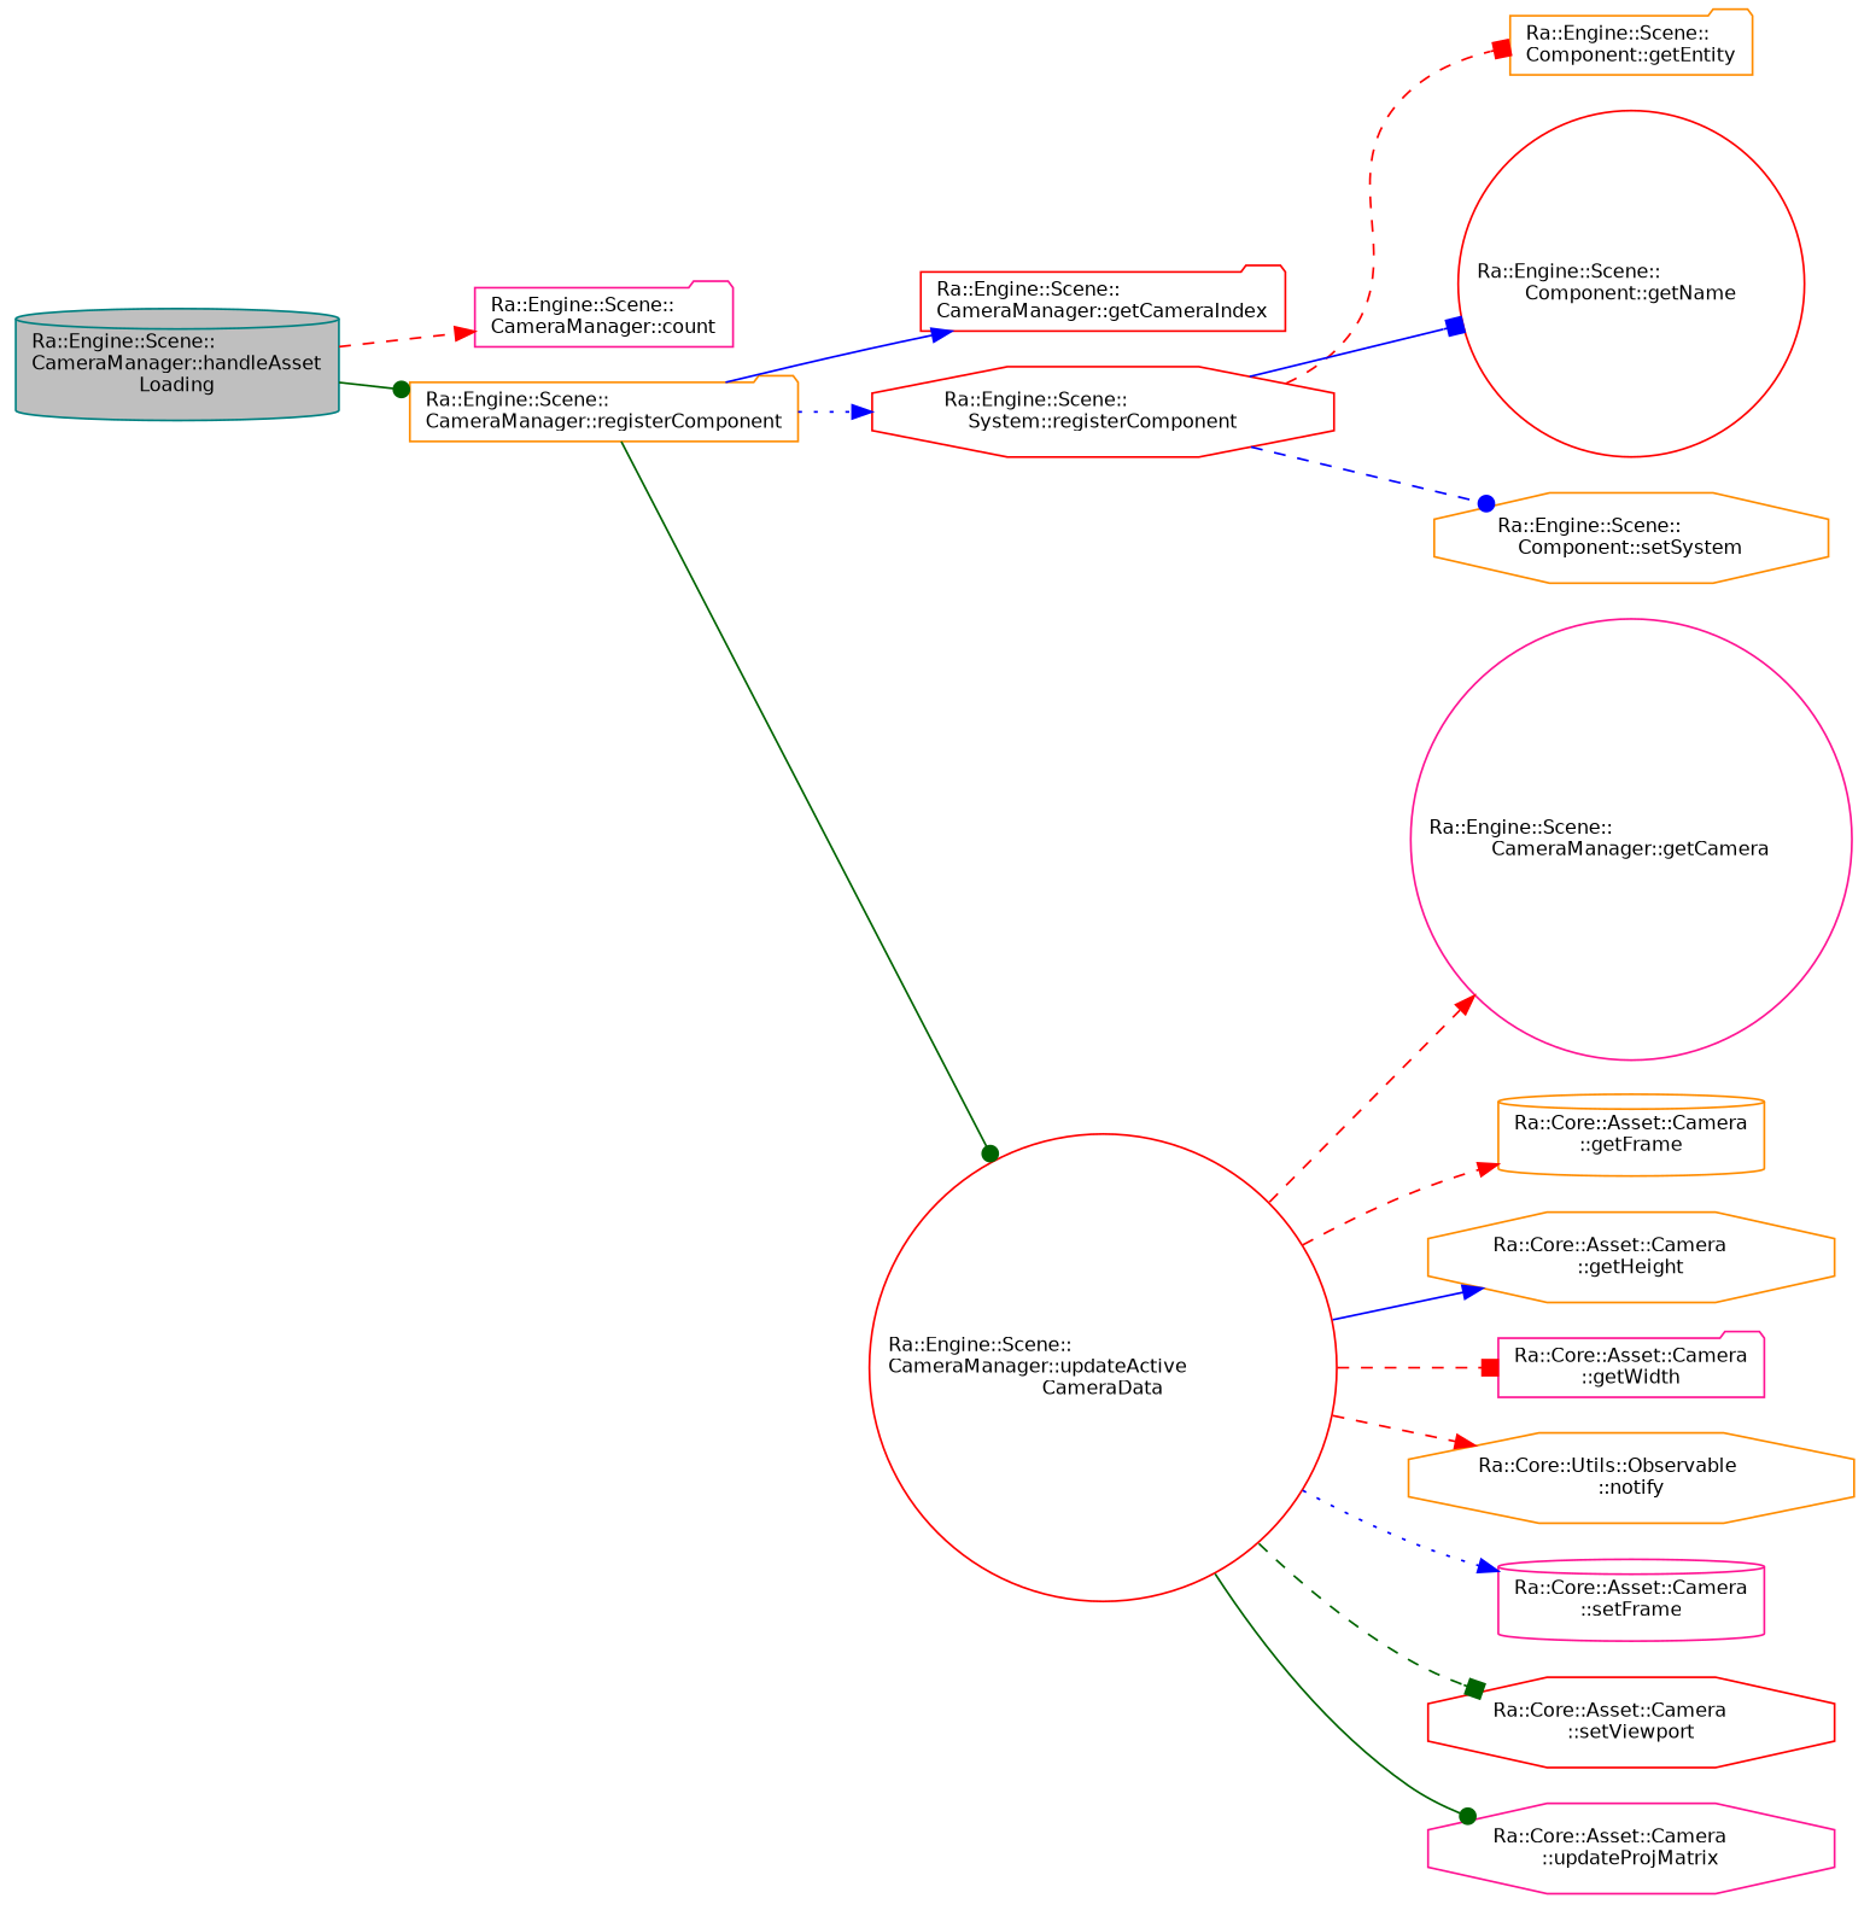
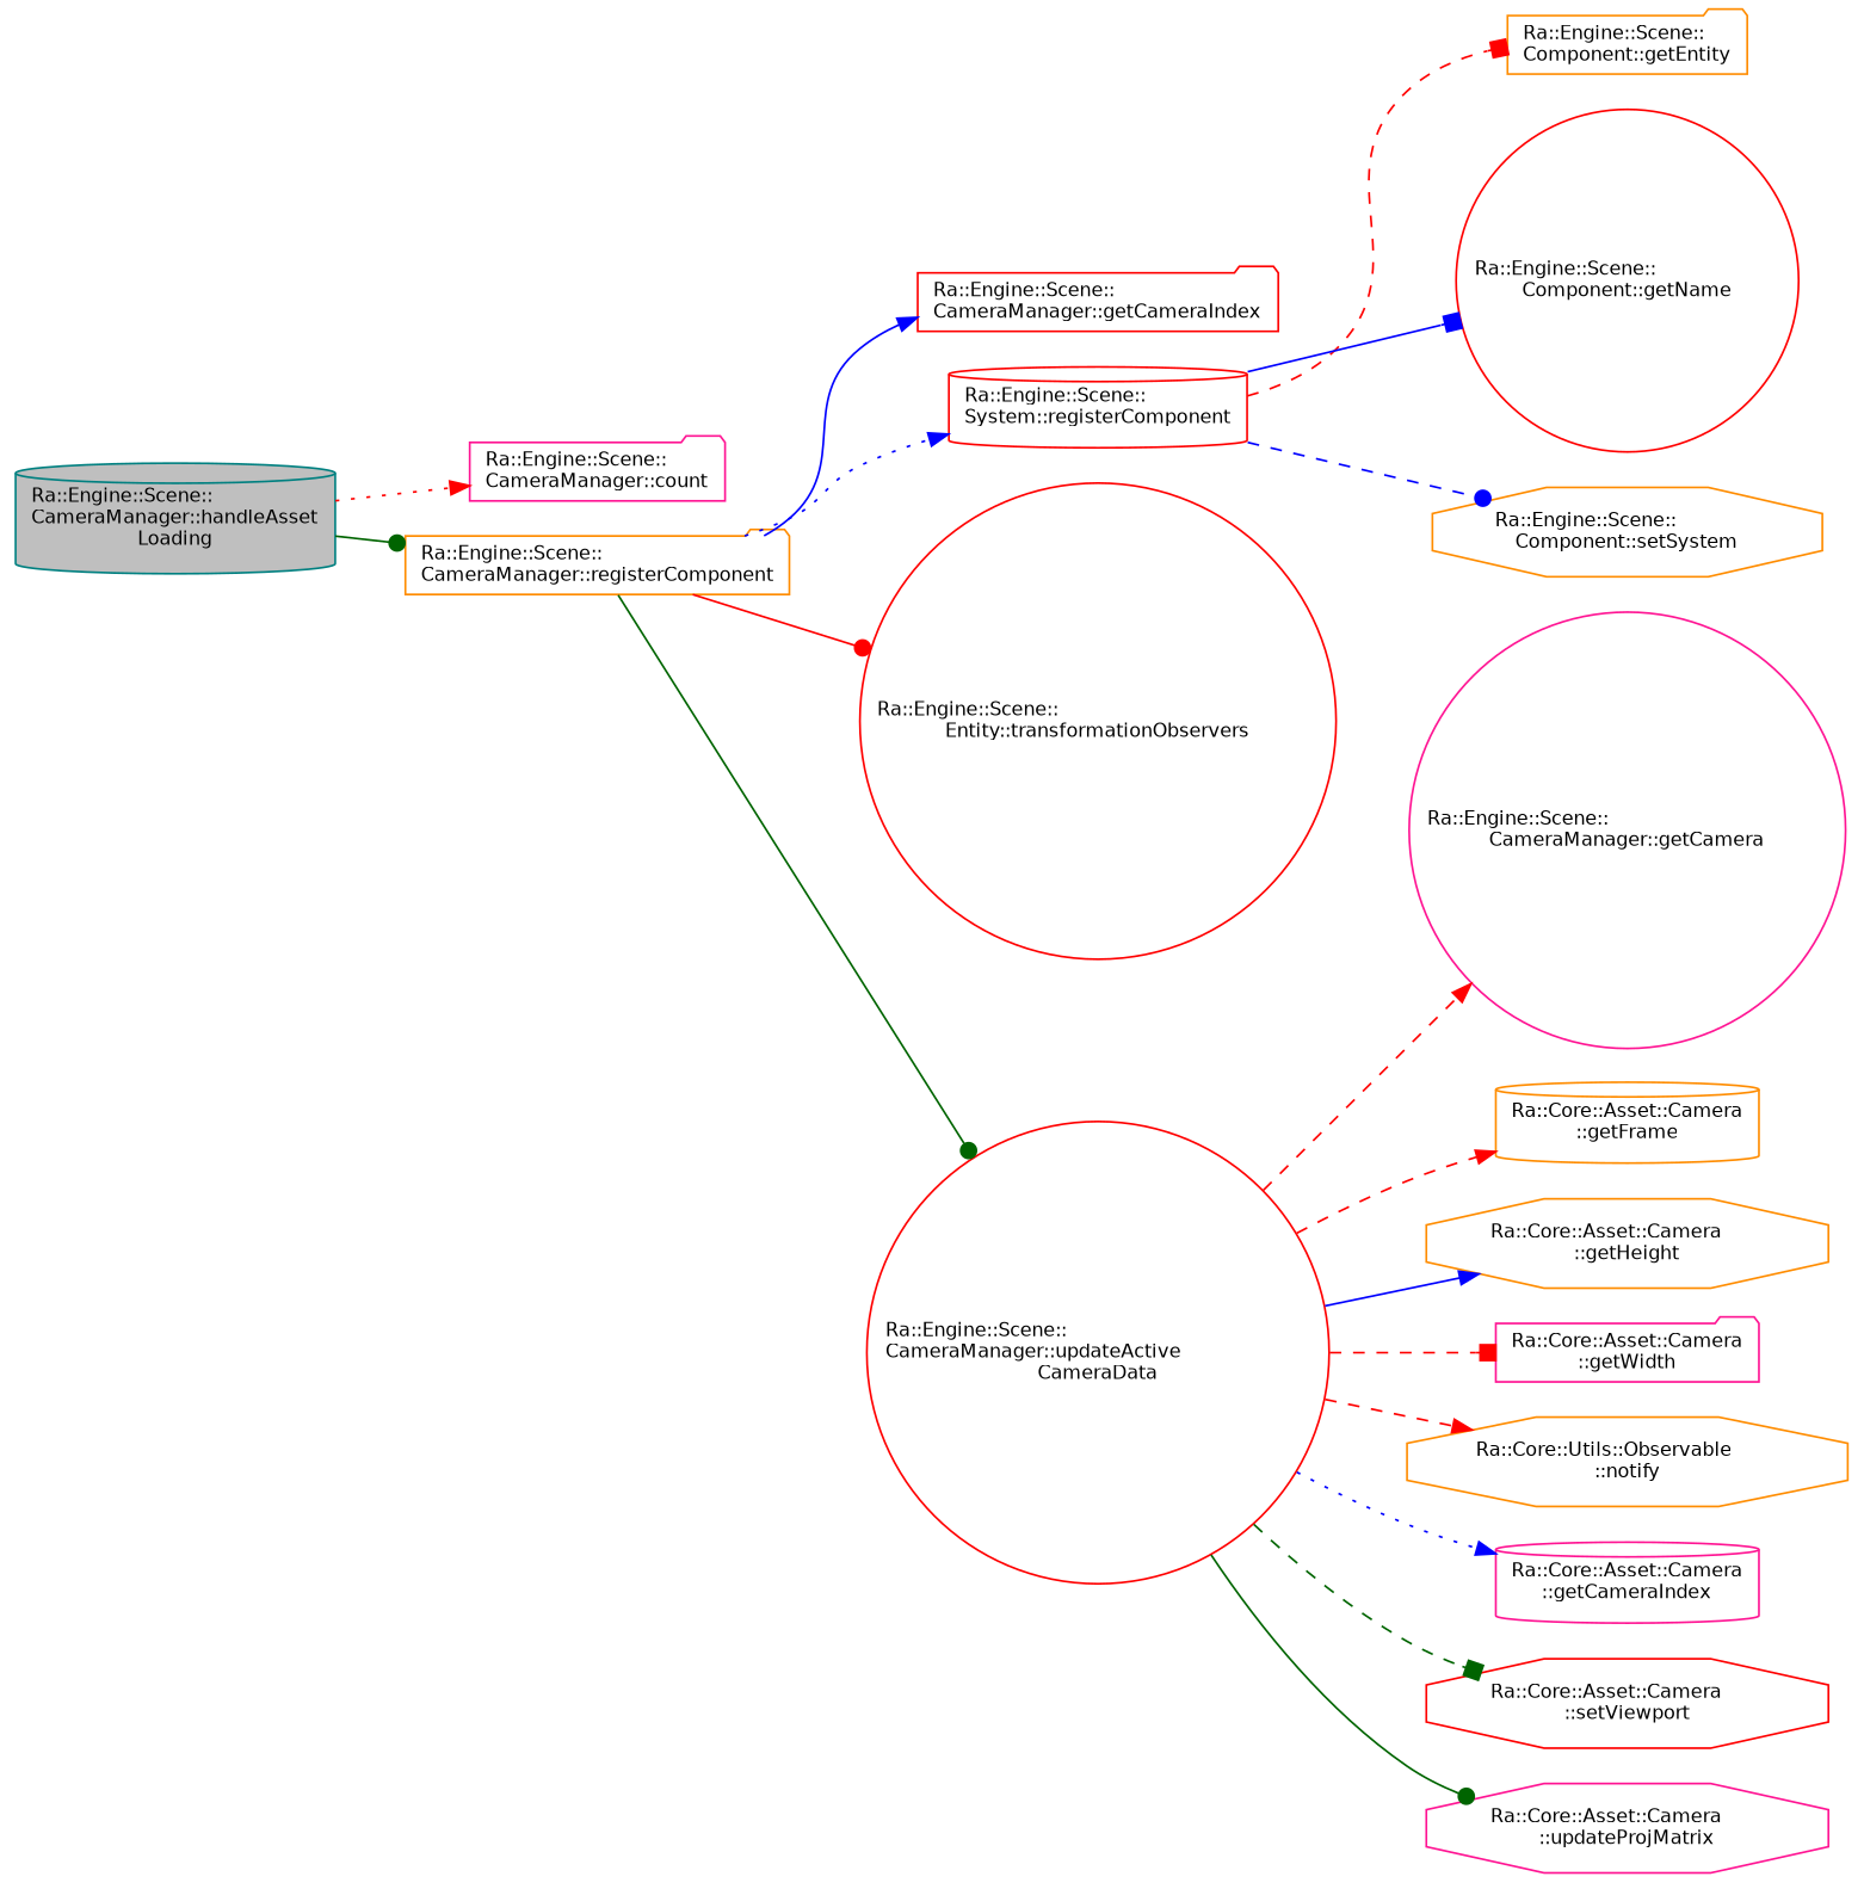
  digraph {
    rankdir=LR
    node [color=darkorange fillcolor=white fontname=Helvetica fontsize=10 shape=folder style=filled]
    edge [arrowhead=normal color=red fontname=Helvetica fontsize=10 labelfontname=Helvetica labelfontsize=10 style=solid]
    n1 [color=teal fillcolor=grey75 fontcolor=black height=0.2 label="Ra::Engine::Scene::\lCameraManager::handleAsset\lLoading" shape=cylinder width=0.4]
    n2 [color=deeppink height=0.2 label="Ra::Engine::Scene::\lCameraManager::count" width=0.4]
    n3 [height=0.2 label="Ra::Engine::Scene::\lCameraManager::registerComponent" width=0.4]
    n4 [color=red height=0.2 label="Ra::Engine::Scene::\lCameraManager::getCameraIndex" width=0.4]
-   n5 [color=red height=0.2 label="Ra::Engine::Scene::\lSystem::registerComponent" shape=octagon width=0.4]
+   n5 [color=red height=0.2 label="Ra::Engine::Scene::\lSystem::registerComponent" shape=cylinder width=0.4]
+   n6 [color=red height=0.2 label="Ra::Engine::Scene::\lEntity::transformationObservers" shape=circle width=0.4]
    n7 [color=red height=0.2 label="Ra::Engine::Scene::\lCameraManager::updateActive\lCameraData" shape=circle width=0.4]
    n8 [height=0.2 label="Ra::Engine::Scene::\lComponent::getEntity" width=0.4]
    n9 [color=red height=0.2 label="Ra::Engine::Scene::\lComponent::getName" shape=circle width=0.4]
    n10 [height=0.2 label="Ra::Engine::Scene::\lComponent::setSystem" shape=octagon width=0.4]
    n11 [color=deeppink height=0.2 label="Ra::Engine::Scene::\lCameraManager::getCamera" shape=circle width=0.4]
    n12 [height=0.2 label="Ra::Core::Asset::Camera\l::getFrame" shape=cylinder width=0.4]
    n13 [height=0.2 label="Ra::Core::Asset::Camera\l::getHeight" shape=octagon width=0.4]
    n14 [color=deeppink height=0.2 label="Ra::Core::Asset::Camera\l::getWidth" width=0.4]
    n15 [height=0.2 label="Ra::Core::Utils::Observable\l::notify" shape=octagon width=0.4]
-   n16 [color=deeppink height=0.2 label="Ra::Core::Asset::Camera\l::setFrame" shape=cylinder width=0.4]
+   n16 [color=deeppink height=0.2 label="Ra::Core::Asset::Camera\l::getCameraIndex" shape=cylinder width=0.4]
    n17 [color=red height=0.2 label="Ra::Core::Asset::Camera\l::setViewport" shape=octagon width=0.4]
    n18 [color=deeppink height=0.2 label="Ra::Core::Asset::Camera\l::updateProjMatrix" shape=octagon width=0.4]
-   n1 -> n2 [style=dashed]
+   n1 -> n2 [style=dotted]
    n1 -> n3 [arrowhead=dot color=darkgreen]
    n3 -> n4 [color=blue]
    n3 -> n5 [color=blue style=dotted]
+   n3 -> n6 [arrowhead=dot]
    n3 -> n7 [arrowhead=dot color=darkgreen]
    n5 -> n8 [arrowhead=box style=dashed]
    n5 -> n9 [arrowhead=box color=blue]
    n5 -> n10 [arrowhead=dot color=blue style=dashed]
    n7 -> n11 [style=dashed]
    n7 -> n12 [style=dashed]
    n7 -> n13 [color=blue]
    n7 -> n14 [arrowhead=box style=dashed]
    n7 -> n15 [style=dashed]
    n7 -> n16 [color=blue style=dotted]
    n7 -> n17 [arrowhead=box color=darkgreen style=dashed]
    n7 -> n18 [arrowhead=dot color=darkgreen]
  }
